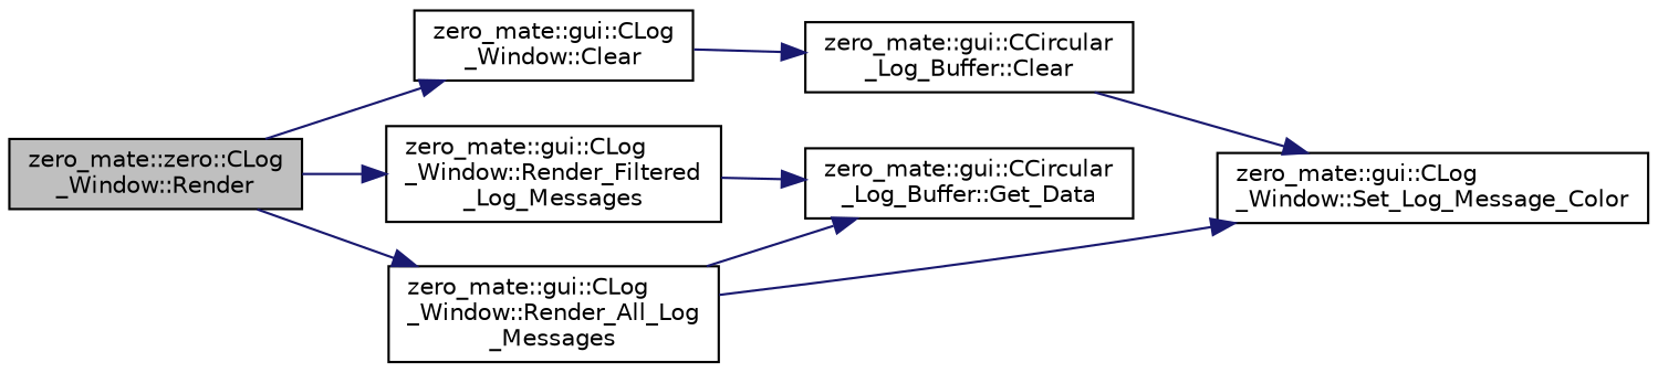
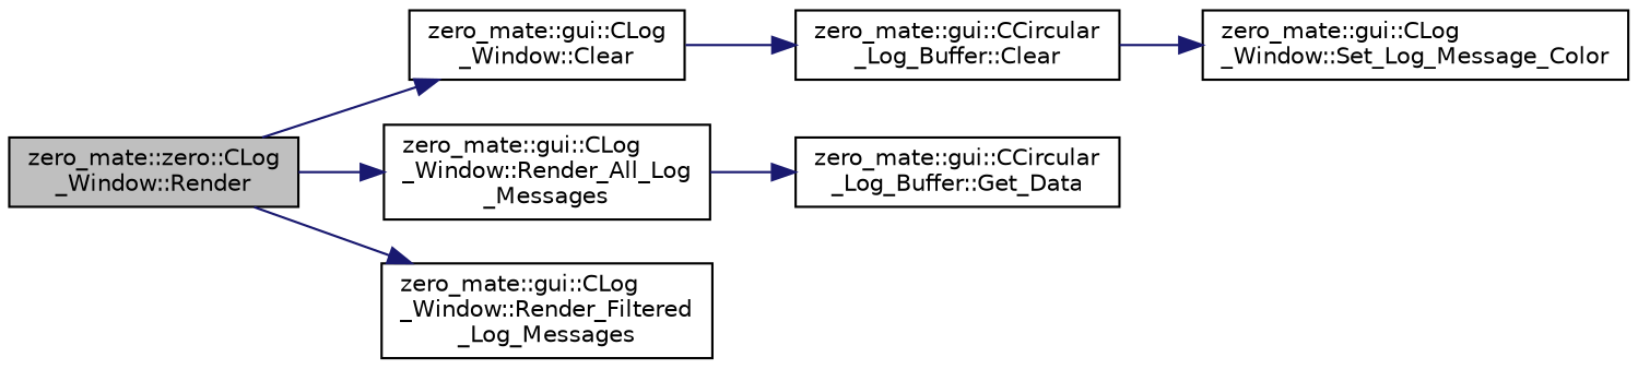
  digraph {
    rankdir=LR
    node [color=black fontname=Helvetica fontsize=10 shape=record]
    edge [color=midnightblue fontname=Helvetica fontsize=10 labelfontname=Helvetica labelfontsize=10 style=solid]
    n1 [fillcolor=grey75 fontcolor=black height=0.2 label="zero_mate::zero::CLog\l_Window::Render" style=filled width=0.4]
    n2 [height=0.2 label="zero_mate::gui::CLog\l_Window::Clear" width=0.4]
    n3 [height=0.2 label="zero_mate::gui::CLog\l_Window::Render_All_Log\l_Messages" width=0.4]
    n4 [height=0.2 label="zero_mate::gui::CLog\l_Window::Render_Filtered\l_Log_Messages" width=0.4]
    n5 [height=0.2 label="zero_mate::gui::CCircular\l_Log_Buffer::Clear" width=0.4]
    n6 [height=0.2 label="zero_mate::gui::CCircular\l_Log_Buffer::Get_Data" width=0.4]
    n7 [height=0.2 label="zero_mate::gui::CLog\l_Window::Set_Log_Message_Color" width=0.4]
    n1 -> n2
    n1 -> n3
    n1 -> n4
    n2 -> n5
    n3 -> n6
-   n3 -> n7
-   n4 -> n6
    n5 -> n7
  }
